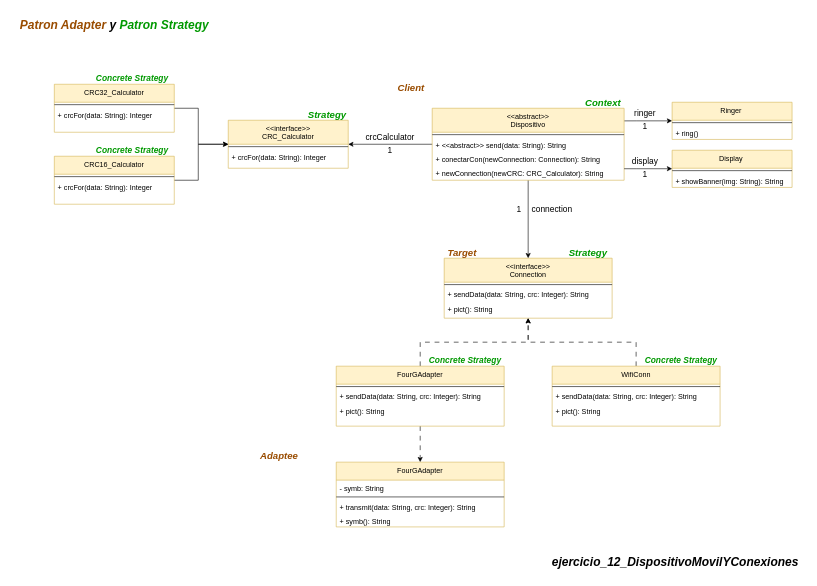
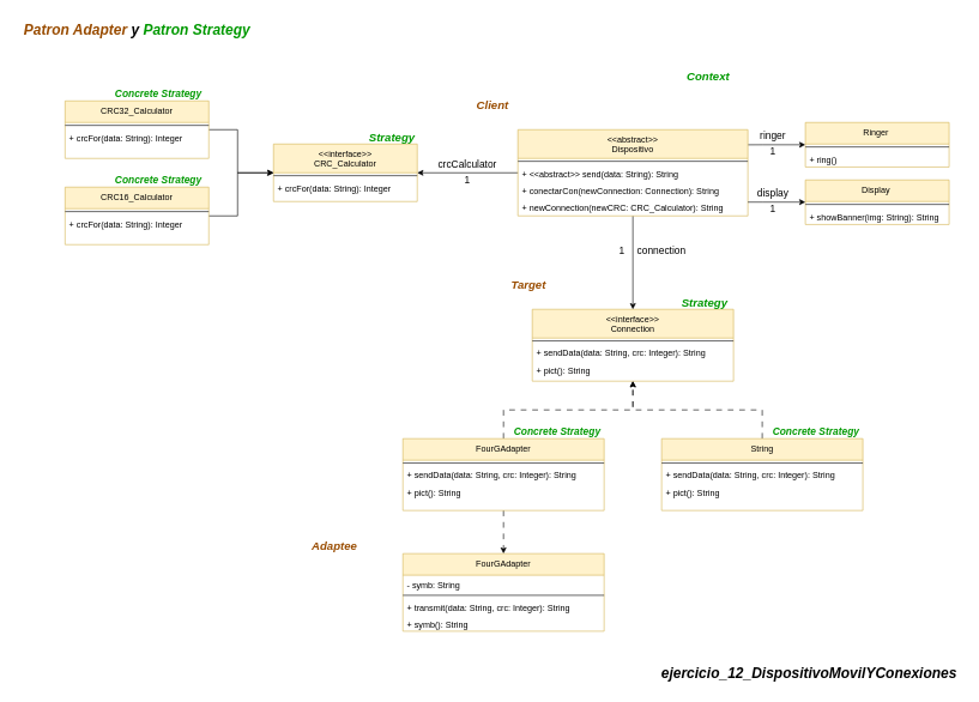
  <mxCell id="0" />
  <mxCell id="1" parent="0" />
  <mxCell id="2" value="&lt;&lt;interface&gt;&gt;&#10;Connection" style="swimlane;fontStyle=0;align=center;verticalAlign=top;childLayout=stackLayout;horizontal=1;startSize=40;horizontalStack=0;resizeParent=1;resizeLast=0;collapsible=1;marginBottom=0;rounded=0;shadow=0;strokeWidth=1;fillColor=#fff2cc;strokeColor=#d6b656;" vertex="1" parent="1"><mxGeometry x="740" y="430" width="280" height="100" as="geometry"><mxRectangle x="110" y="-20" width="160" height="26" as="alternateBounds" /></mxGeometry></mxCell>
  <mxCell id="3" value="" style="line;html=1;strokeWidth=1;align=left;verticalAlign=middle;spacingTop=-1;spacingLeft=3;spacingRight=3;rotatable=0;labelPosition=right;points=[];portConstraint=eastwest;" vertex="1" parent="2"><mxGeometry y="40" width="280" height="8" as="geometry" /></mxCell>
  <mxCell id="4" value="+ sendData(data: String, crc: Integer): String" style="text;align=left;verticalAlign=top;spacingLeft=4;spacingRight=4;overflow=hidden;rotatable=0;points=[[0,0.5],[1,0.5]];portConstraint=eastwest;rounded=0;shadow=0;html=0;" vertex="1" parent="2"><mxGeometry y="48" width="280" height="24" as="geometry" /></mxCell>
  <mxCell id="5" value="+ pict(): String" style="text;align=left;verticalAlign=top;spacingLeft=4;spacingRight=4;overflow=hidden;rotatable=0;points=[[0,0.5],[1,0.5]];portConstraint=eastwest;rounded=0;shadow=0;html=0;" vertex="1" parent="2"><mxGeometry y="72" width="280" height="16" as="geometry" /></mxCell>
  <mxCell id="6" value="&lt;&lt;interface&gt;&gt;&#10;CRC_Calculator" style="swimlane;fontStyle=0;align=center;verticalAlign=top;childLayout=stackLayout;horizontal=1;startSize=40;horizontalStack=0;resizeParent=1;resizeLast=0;collapsible=1;marginBottom=0;rounded=0;shadow=0;strokeWidth=1;fillColor=#fff2cc;strokeColor=#d6b656;" vertex="1" parent="1"><mxGeometry x="380" y="200" width="200" height="80" as="geometry"><mxRectangle x="110" y="-20" width="160" height="26" as="alternateBounds" /></mxGeometry></mxCell>
  <mxCell id="7" value="" style="line;html=1;strokeWidth=1;align=left;verticalAlign=middle;spacingTop=-1;spacingLeft=3;spacingRight=3;rotatable=0;labelPosition=right;points=[];portConstraint=eastwest;" vertex="1" parent="6"><mxGeometry y="40" width="200" height="8" as="geometry" /></mxCell>
  <mxCell id="8" value="+ crcFor(data: String): Integer" style="text;align=left;verticalAlign=top;spacingLeft=4;spacingRight=4;overflow=hidden;rotatable=0;points=[[0,0.5],[1,0.5]];portConstraint=eastwest;rounded=0;shadow=0;html=0;" vertex="1" parent="6"><mxGeometry y="48" width="200" height="24" as="geometry" /></mxCell>
  <mxCell id="9" style="edgeStyle=orthogonalEdgeStyle;rounded=0;orthogonalLoop=1;jettySize=auto;html=1;" edge="1" parent="1" source="12" target="6"><mxGeometry relative="1" as="geometry" /></mxCell>
  <mxCell id="10" style="edgeStyle=orthogonalEdgeStyle;rounded=0;orthogonalLoop=1;jettySize=auto;html=1;" edge="1" parent="1" target="25"><mxGeometry relative="1" as="geometry"><mxPoint x="1040" y="201.034" as="sourcePoint" /><Array as="points"><mxPoint x="1060" y="201" /><mxPoint x="1060" y="201" /></Array></mxGeometry></mxCell>
  <mxCell id="11" style="edgeStyle=orthogonalEdgeStyle;rounded=0;orthogonalLoop=1;jettySize=auto;html=1;entryX=0.5;entryY=0;entryDx=0;entryDy=0;" edge="1" parent="1" source="12" target="2"><mxGeometry relative="1" as="geometry" /></mxCell>
  <mxCell id="12" value="&lt;&lt;abstract&gt;&gt;&#10;Dispositivo" style="swimlane;fontStyle=0;align=center;verticalAlign=top;childLayout=stackLayout;horizontal=1;startSize=40;horizontalStack=0;resizeParent=1;resizeLast=0;collapsible=1;marginBottom=0;rounded=0;shadow=0;strokeWidth=1;fillColor=#fff2cc;strokeColor=#d6b656;" vertex="1" parent="1"><mxGeometry x="720" y="180" width="320" height="120" as="geometry"><mxRectangle x="110" y="-20" width="160" height="26" as="alternateBounds" /></mxGeometry></mxCell>
  <mxCell id="13" value="" style="line;html=1;strokeWidth=1;align=left;verticalAlign=middle;spacingTop=-1;spacingLeft=3;spacingRight=3;rotatable=0;labelPosition=right;points=[];portConstraint=eastwest;" vertex="1" parent="12"><mxGeometry y="40" width="320" height="8" as="geometry" /></mxCell>
  <mxCell id="14" value="+ &lt;&lt;abstract&gt;&gt; send(data: String): String" style="text;align=left;verticalAlign=top;spacingLeft=4;spacingRight=4;overflow=hidden;rotatable=0;points=[[0,0.5],[1,0.5]];portConstraint=eastwest;rounded=0;shadow=0;html=0;" vertex="1" parent="12"><mxGeometry y="48" width="320" height="24" as="geometry" /></mxCell>
  <mxCell id="15" value="+ conectarCon(newConnection: Connection): String" style="text;align=left;verticalAlign=top;spacingLeft=4;spacingRight=4;overflow=hidden;rotatable=0;points=[[0,0.5],[1,0.5]];portConstraint=eastwest;rounded=0;shadow=0;html=0;" vertex="1" parent="12"><mxGeometry y="72" width="320" height="24" as="geometry" /></mxCell>
  <mxCell id="16" value="+ newConnection(newCRC: CRC_Calculator): String" style="text;align=left;verticalAlign=top;spacingLeft=4;spacingRight=4;overflow=hidden;rotatable=0;points=[[0,0.5],[1,0.5]];portConstraint=eastwest;rounded=0;shadow=0;html=0;" vertex="1" parent="12"><mxGeometry y="96" width="320" height="24" as="geometry" /></mxCell>
  <mxCell id="17" style="edgeStyle=orthogonalEdgeStyle;rounded=0;orthogonalLoop=1;jettySize=auto;html=1;" edge="1" parent="1" source="18" target="6"><mxGeometry relative="1" as="geometry"><Array as="points"><mxPoint x="330" y="300" /><mxPoint x="330" y="240" /></Array></mxGeometry></mxCell>
  <mxCell id="18" value="CRC16_Calculator" style="swimlane;fontStyle=0;align=center;verticalAlign=top;childLayout=stackLayout;horizontal=1;startSize=30;horizontalStack=0;resizeParent=1;resizeLast=0;collapsible=1;marginBottom=0;rounded=0;shadow=0;strokeWidth=1;fillColor=#fff2cc;strokeColor=#d6b656;" vertex="1" parent="1"><mxGeometry x="90" y="260" width="200" height="80" as="geometry"><mxRectangle x="110" y="-20" width="160" height="26" as="alternateBounds" /></mxGeometry></mxCell>
  <mxCell id="19" value="" style="line;html=1;strokeWidth=1;align=left;verticalAlign=middle;spacingTop=-1;spacingLeft=3;spacingRight=3;rotatable=0;labelPosition=right;points=[];portConstraint=eastwest;" vertex="1" parent="18"><mxGeometry y="30" width="200" height="8" as="geometry" /></mxCell>
  <mxCell id="20" value="+ crcFor(data: String): Integer" style="text;align=left;verticalAlign=top;spacingLeft=4;spacingRight=4;overflow=hidden;rotatable=0;points=[[0,0.5],[1,0.5]];portConstraint=eastwest;rounded=0;shadow=0;html=0;" vertex="1" parent="18"><mxGeometry y="38" width="200" height="24" as="geometry" /></mxCell>
  <mxCell id="21" style="edgeStyle=orthogonalEdgeStyle;rounded=0;orthogonalLoop=1;jettySize=auto;html=1;entryX=0;entryY=0.5;entryDx=0;entryDy=0;" edge="1" parent="1" source="22" target="6"><mxGeometry relative="1" as="geometry"><Array as="points"><mxPoint x="330" y="180" /><mxPoint x="330" y="240" /></Array></mxGeometry></mxCell>
  <mxCell id="22" value="CRC32_Calculator" style="swimlane;fontStyle=0;align=center;verticalAlign=top;childLayout=stackLayout;horizontal=1;startSize=30;horizontalStack=0;resizeParent=1;resizeLast=0;collapsible=1;marginBottom=0;rounded=0;shadow=0;strokeWidth=1;fillColor=#fff2cc;strokeColor=#d6b656;" vertex="1" parent="1"><mxGeometry x="90" y="140" width="200" height="80" as="geometry"><mxRectangle x="110" y="-20" width="160" height="26" as="alternateBounds" /></mxGeometry></mxCell>
  <mxCell id="23" value="" style="line;html=1;strokeWidth=1;align=left;verticalAlign=middle;spacingTop=-1;spacingLeft=3;spacingRight=3;rotatable=0;labelPosition=right;points=[];portConstraint=eastwest;" vertex="1" parent="22"><mxGeometry y="30" width="200" height="8" as="geometry" /></mxCell>
  <mxCell id="24" value="+ crcFor(data: String): Integer" style="text;align=left;verticalAlign=top;spacingLeft=4;spacingRight=4;overflow=hidden;rotatable=0;points=[[0,0.5],[1,0.5]];portConstraint=eastwest;rounded=0;shadow=0;html=0;" vertex="1" parent="22"><mxGeometry y="38" width="200" height="24" as="geometry" /></mxCell>
  <mxCell id="25" value="Ringer " style="swimlane;fontStyle=0;align=center;verticalAlign=top;childLayout=stackLayout;horizontal=1;startSize=30;horizontalStack=0;resizeParent=1;resizeLast=0;collapsible=1;marginBottom=0;rounded=0;shadow=0;strokeWidth=1;fillColor=#fff2cc;strokeColor=#d6b656;" vertex="1" parent="1"><mxGeometry x="1120" y="170" width="200" height="62" as="geometry"><mxRectangle x="110" y="-20" width="160" height="26" as="alternateBounds" /></mxGeometry></mxCell>
  <mxCell id="26" value="" style="line;html=1;strokeWidth=1;align=left;verticalAlign=middle;spacingTop=-1;spacingLeft=3;spacingRight=3;rotatable=0;labelPosition=right;points=[];portConstraint=eastwest;" vertex="1" parent="25"><mxGeometry y="30" width="200" height="8" as="geometry" /></mxCell>
  <mxCell id="27" value="+ ring()" style="text;align=left;verticalAlign=top;spacingLeft=4;spacingRight=4;overflow=hidden;rotatable=0;points=[[0,0.5],[1,0.5]];portConstraint=eastwest;rounded=0;shadow=0;html=0;" vertex="1" parent="25"><mxGeometry y="38" width="200" height="24" as="geometry" /></mxCell>
  <mxCell id="28" value="Display " style="swimlane;fontStyle=0;align=center;verticalAlign=top;childLayout=stackLayout;horizontal=1;startSize=30;horizontalStack=0;resizeParent=1;resizeLast=0;collapsible=1;marginBottom=0;rounded=0;shadow=0;strokeWidth=1;fillColor=#fff2cc;strokeColor=#d6b656;" vertex="1" parent="1"><mxGeometry x="1120" y="250" width="200" height="62" as="geometry"><mxRectangle x="110" y="-20" width="160" height="26" as="alternateBounds" /></mxGeometry></mxCell>
  <mxCell id="29" value="" style="line;html=1;strokeWidth=1;align=left;verticalAlign=middle;spacingTop=-1;spacingLeft=3;spacingRight=3;rotatable=0;labelPosition=right;points=[];portConstraint=eastwest;" vertex="1" parent="28"><mxGeometry y="30" width="200" height="8" as="geometry" /></mxCell>
  <mxCell id="30" value="+ showBanner(img: String): String" style="text;align=left;verticalAlign=top;spacingLeft=4;spacingRight=4;overflow=hidden;rotatable=0;points=[[0,0.5],[1,0.5]];portConstraint=eastwest;rounded=0;shadow=0;html=0;" vertex="1" parent="28"><mxGeometry y="38" width="200" height="24" as="geometry" /></mxCell>
  <mxCell id="31" style="edgeStyle=orthogonalEdgeStyle;rounded=0;orthogonalLoop=1;jettySize=auto;html=1;" edge="1" parent="1"><mxGeometry relative="1" as="geometry"><mxPoint x="1040" y="280.8" as="sourcePoint" /><mxPoint x="1120" y="280.8" as="targetPoint" /><Array as="points"><mxPoint x="1060" y="280.8" /><mxPoint x="1060" y="280.8" /></Array></mxGeometry></mxCell>
  <mxCell id="32" value="display" style="text;html=1;align=center;verticalAlign=middle;whiteSpace=wrap;rounded=0;fontSize=14;" vertex="1" parent="1"><mxGeometry x="1050" y="260" width="50" height="15" as="geometry" /></mxCell>
  <mxCell id="33" value="ringer" style="text;html=1;align=center;verticalAlign=middle;whiteSpace=wrap;rounded=0;fontSize=14;" vertex="1" parent="1"><mxGeometry x="1050" y="180" width="50" height="15" as="geometry" /></mxCell>
  <mxCell id="34" value="1" style="text;html=1;align=center;verticalAlign=middle;whiteSpace=wrap;rounded=0;fontSize=14;" vertex="1" parent="1"><mxGeometry x="1050" y="200" width="50" height="20" as="geometry" /></mxCell>
  <mxCell id="35" value="1" style="text;html=1;align=center;verticalAlign=middle;whiteSpace=wrap;rounded=0;fontSize=14;" vertex="1" parent="1"><mxGeometry x="1050" y="280" width="50" height="20" as="geometry" /></mxCell>
  <mxCell id="36" value="connection" style="text;html=1;align=center;verticalAlign=middle;whiteSpace=wrap;rounded=0;fontSize=14;" vertex="1" parent="1"><mxGeometry x="890" y="340" width="60" height="15" as="geometry" /></mxCell>
  <mxCell id="37" value="1" style="text;html=1;align=center;verticalAlign=middle;whiteSpace=wrap;rounded=0;fontSize=14;" vertex="1" parent="1"><mxGeometry x="850" y="337.5" width="30" height="20" as="geometry" /></mxCell>
  <mxCell id="38" value="crcCalculator" style="text;html=1;align=center;verticalAlign=middle;whiteSpace=wrap;rounded=0;fontSize=14;" vertex="1" parent="1"><mxGeometry x="610" y="220" width="80" height="15" as="geometry" /></mxCell>
  <mxCell id="39" value="1" style="text;html=1;align=center;verticalAlign=middle;whiteSpace=wrap;rounded=0;fontSize=14;" vertex="1" parent="1"><mxGeometry x="625" y="240" width="50" height="20" as="geometry" /></mxCell>
  <mxCell id="40" style="edgeStyle=orthogonalEdgeStyle;rounded=0;orthogonalLoop=1;jettySize=auto;html=1;dashed=1;dashPattern=8 8;" edge="1" parent="1" source="42" target="2"><mxGeometry relative="1" as="geometry" /></mxCell>
  <mxCell id="41" style="edgeStyle=orthogonalEdgeStyle;rounded=0;orthogonalLoop=1;jettySize=auto;html=1;entryX=0.5;entryY=0;entryDx=0;entryDy=0;dashed=1;dashPattern=8 8;" edge="1" parent="1" source="42" target="46"><mxGeometry relative="1" as="geometry" /></mxCell>
  <mxCell id="42" value="FourGAdapter" style="swimlane;fontStyle=0;align=center;verticalAlign=top;childLayout=stackLayout;horizontal=1;startSize=30;horizontalStack=0;resizeParent=1;resizeLast=0;collapsible=1;marginBottom=0;rounded=0;shadow=0;strokeWidth=1;fillColor=#fff2cc;strokeColor=#d6b656;" vertex="1" parent="1"><mxGeometry x="560" y="610" width="280" height="100" as="geometry"><mxRectangle x="110" y="-20" width="160" height="26" as="alternateBounds" /></mxGeometry></mxCell>
  <mxCell id="43" value="" style="line;html=1;strokeWidth=1;align=left;verticalAlign=middle;spacingTop=-1;spacingLeft=3;spacingRight=3;rotatable=0;labelPosition=right;points=[];portConstraint=eastwest;" vertex="1" parent="42"><mxGeometry y="30" width="280" height="8" as="geometry" /></mxCell>
  <mxCell id="44" value="+ sendData(data: String, crc: Integer): String" style="text;align=left;verticalAlign=top;spacingLeft=4;spacingRight=4;overflow=hidden;rotatable=0;points=[[0,0.5],[1,0.5]];portConstraint=eastwest;rounded=0;shadow=0;html=0;" vertex="1" parent="42"><mxGeometry y="38" width="280" height="24" as="geometry" /></mxCell>
  <mxCell id="45" value="+ pict(): String" style="text;align=left;verticalAlign=top;spacingLeft=4;spacingRight=4;overflow=hidden;rotatable=0;points=[[0,0.5],[1,0.5]];portConstraint=eastwest;rounded=0;shadow=0;html=0;" vertex="1" parent="42"><mxGeometry y="62" width="280" height="22" as="geometry" /></mxCell>
  <mxCell id="46" value="FourGAdapter" style="swimlane;fontStyle=0;align=center;verticalAlign=top;childLayout=stackLayout;horizontal=1;startSize=30;horizontalStack=0;resizeParent=1;resizeLast=0;collapsible=1;marginBottom=0;rounded=0;shadow=0;strokeWidth=1;fillColor=#fff2cc;strokeColor=#d6b656;" vertex="1" parent="1"><mxGeometry x="560" y="770" width="280" height="108" as="geometry"><mxRectangle x="110" y="-20" width="160" height="26" as="alternateBounds" /></mxGeometry></mxCell>
  <mxCell id="47" value="- symb: String" style="text;align=left;verticalAlign=top;spacingLeft=4;spacingRight=4;overflow=hidden;rotatable=0;points=[[0,0.5],[1,0.5]];portConstraint=eastwest;rounded=0;shadow=0;html=0;" vertex="1" parent="46"><mxGeometry y="30" width="280" height="24" as="geometry" /></mxCell>
  <mxCell id="48" value="" style="line;html=1;strokeWidth=1;align=left;verticalAlign=middle;spacingTop=-1;spacingLeft=3;spacingRight=3;rotatable=0;labelPosition=right;points=[];portConstraint=eastwest;" vertex="1" parent="46"><mxGeometry y="54" width="280" height="8" as="geometry" /></mxCell>
  <mxCell id="49" value="+ transmit(data: String, crc: Integer): String" style="text;align=left;verticalAlign=top;spacingLeft=4;spacingRight=4;overflow=hidden;rotatable=0;points=[[0,0.5],[1,0.5]];portConstraint=eastwest;rounded=0;shadow=0;html=0;" vertex="1" parent="46"><mxGeometry y="62" width="280" height="24" as="geometry" /></mxCell>
  <mxCell id="50" value="+ symb(): String" style="text;align=left;verticalAlign=top;spacingLeft=4;spacingRight=4;overflow=hidden;rotatable=0;points=[[0,0.5],[1,0.5]];portConstraint=eastwest;rounded=0;shadow=0;html=0;" vertex="1" parent="46"><mxGeometry y="86" width="280" height="22" as="geometry" /></mxCell>
  <mxCell id="51" style="edgeStyle=orthogonalEdgeStyle;rounded=0;orthogonalLoop=1;jettySize=auto;html=1;dashed=1;dashPattern=8 8;" edge="1" parent="1" source="52" target="2"><mxGeometry relative="1" as="geometry" /></mxCell>
- <mxCell id="52" value="WifiConn" style="swimlane;fontStyle=0;align=center;verticalAlign=top;childLayout=stackLayout;horizontal=1;startSize=30;horizontalStack=0;resizeParent=1;resizeLast=0;collapsible=1;marginBottom=0;rounded=0;shadow=0;strokeWidth=1;fillColor=#fff2cc;strokeColor=#d6b656;" vertex="1" parent="1"><mxGeometry x="920" y="610" width="280" height="100" as="geometry"><mxRectangle x="110" y="-20" width="160" height="26" as="alternateBounds" /></mxGeometry></mxCell>
+ <mxCell id="52" value="String" style="swimlane;fontStyle=0;align=center;verticalAlign=top;childLayout=stackLayout;horizontal=1;startSize=30;horizontalStack=0;resizeParent=1;resizeLast=0;collapsible=1;marginBottom=0;rounded=0;shadow=0;strokeWidth=1;fillColor=#fff2cc;strokeColor=#d6b656;" vertex="1" parent="1"><mxGeometry x="920" y="610" width="280" height="100" as="geometry"><mxRectangle x="110" y="-20" width="160" height="26" as="alternateBounds" /></mxGeometry></mxCell>
  <mxCell id="53" value="" style="line;html=1;strokeWidth=1;align=left;verticalAlign=middle;spacingTop=-1;spacingLeft=3;spacingRight=3;rotatable=0;labelPosition=right;points=[];portConstraint=eastwest;" vertex="1" parent="52"><mxGeometry y="30" width="280" height="8" as="geometry" /></mxCell>
  <mxCell id="54" value="+ sendData(data: String, crc: Integer): String" style="text;align=left;verticalAlign=top;spacingLeft=4;spacingRight=4;overflow=hidden;rotatable=0;points=[[0,0.5],[1,0.5]];portConstraint=eastwest;rounded=0;shadow=0;html=0;" vertex="1" parent="52"><mxGeometry y="38" width="280" height="24" as="geometry" /></mxCell>
  <mxCell id="55" value="+ pict(): String" style="text;align=left;verticalAlign=top;spacingLeft=4;spacingRight=4;overflow=hidden;rotatable=0;points=[[0,0.5],[1,0.5]];portConstraint=eastwest;rounded=0;shadow=0;html=0;" vertex="1" parent="52"><mxGeometry y="62" width="280" height="22" as="geometry" /></mxCell>
  <mxCell id="56" value="&lt;font style=&quot;font-size: 16px;&quot;&gt;&lt;b style=&quot;font-size: 16px;&quot;&gt;&lt;i style=&quot;font-size: 16px;&quot;&gt;Adaptee&lt;/i&gt;&lt;/b&gt;&lt;/font&gt;" style="text;html=1;align=center;verticalAlign=middle;whiteSpace=wrap;rounded=0;fontSize=16;fontColor=#994C00;" vertex="1" parent="1"><mxGeometry x="430" y="750" width="70" height="20" as="geometry" /></mxCell>
  <mxCell id="57" value="&lt;font style=&quot;font-size: 14px;&quot;&gt;&lt;b style=&quot;font-size: 14px;&quot;&gt;&lt;i style=&quot;font-size: 14px;&quot;&gt;Concrete Strategy&lt;/i&gt;&lt;/b&gt;&lt;/font&gt;" style="text;html=1;align=center;verticalAlign=middle;whiteSpace=wrap;rounded=0;fontSize=14;fontColor=#009900;" vertex="1" parent="1"><mxGeometry x="1065" y="590" width="140" height="20" as="geometry" /></mxCell>
  <mxCell id="58" value="&lt;font style=&quot;font-size: 14px;&quot;&gt;&lt;b style=&quot;font-size: 14px;&quot;&gt;&lt;i style=&quot;font-size: 14px;&quot;&gt;Concrete Strategy&lt;/i&gt;&lt;/b&gt;&lt;/font&gt;" style="text;html=1;align=center;verticalAlign=middle;whiteSpace=wrap;rounded=0;fontSize=14;fontColor=#009900;" vertex="1" parent="1"><mxGeometry x="705" y="590" width="140" height="20" as="geometry" /></mxCell>
- <mxCell id="59" value="&lt;font style=&quot;font-size: 16px;&quot;&gt;&lt;b style=&quot;font-size: 16px;&quot;&gt;&lt;i style=&quot;font-size: 16px;&quot;&gt;Target&lt;/i&gt;&lt;/b&gt;&lt;/font&gt;" style="text;html=1;align=center;verticalAlign=middle;whiteSpace=wrap;rounded=0;fontSize=16;fontColor=#994C00;" vertex="1" parent="1"><mxGeometry x="740" y="410" width="60" height="20" as="geometry" /></mxCell>
+ <mxCell id="59" value="&lt;font style=&quot;font-size: 16px;&quot;&gt;&lt;b style=&quot;font-size: 16px;&quot;&gt;&lt;i style=&quot;font-size: 16px;&quot;&gt;Target&lt;/i&gt;&lt;/b&gt;&lt;/font&gt;" style="text;html=1;align=center;verticalAlign=middle;whiteSpace=wrap;rounded=0;fontSize=16;fontColor=#994C00;" vertex="1" parent="1"><mxGeometry x="705" y="385" width="60" height="20" as="geometry" /></mxCell>
  <mxCell id="60" value="&lt;font style=&quot;font-size: 16px;&quot;&gt;&lt;b style=&quot;font-size: 16px;&quot;&gt;&lt;i style=&quot;font-size: 16px;&quot;&gt;Strategy&lt;/i&gt;&lt;/b&gt;&lt;/font&gt;" style="text;html=1;align=center;verticalAlign=middle;whiteSpace=wrap;rounded=0;fontSize=16;fontColor=#009900;" vertex="1" parent="1"><mxGeometry x="945" y="410" width="70" height="20" as="geometry" /></mxCell>
- <mxCell id="61" value="&lt;font color=&quot;#009900&quot; style=&quot;font-size: 16px;&quot;&gt;&lt;b style=&quot;font-size: 16px;&quot;&gt;&lt;i style=&quot;font-size: 16px;&quot;&gt;Context&lt;/i&gt;&lt;/b&gt;&lt;/font&gt;" style="text;html=1;align=center;verticalAlign=middle;whiteSpace=wrap;rounded=0;fontSize=16;" vertex="1" parent="1"><mxGeometry x="970" y="160" width="70" height="20" as="geometry" /></mxCell>
+ <mxCell id="61" value="&lt;font color=&quot;#009900&quot; style=&quot;font-size: 16px;&quot;&gt;&lt;b style=&quot;font-size: 16px;&quot;&gt;&lt;i style=&quot;font-size: 16px;&quot;&gt;Context&lt;/i&gt;&lt;/b&gt;&lt;/font&gt;" style="text;html=1;align=center;verticalAlign=middle;whiteSpace=wrap;rounded=0;fontSize=16;" vertex="1" parent="1"><mxGeometry x="950" y="95" width="70" height="20" as="geometry" /></mxCell>
  <mxCell id="62" value="&lt;font style=&quot;font-size: 16px;&quot;&gt;&lt;b style=&quot;font-size: 16px;&quot;&gt;&lt;i style=&quot;font-size: 16px;&quot;&gt;Client&lt;/i&gt;&lt;/b&gt;&lt;/font&gt;" style="text;html=1;align=center;verticalAlign=middle;whiteSpace=wrap;rounded=0;fontSize=16;fontColor=#994C00;" vertex="1" parent="1"><mxGeometry x="655" y="135" width="60" height="20" as="geometry" /></mxCell>
  <mxCell id="63" value="&lt;font style=&quot;font-size: 16px;&quot;&gt;&lt;b style=&quot;font-size: 16px;&quot;&gt;&lt;i style=&quot;font-size: 16px;&quot;&gt;Strategy&lt;/i&gt;&lt;/b&gt;&lt;/font&gt;" style="text;html=1;align=center;verticalAlign=middle;whiteSpace=wrap;rounded=0;fontSize=16;fontColor=#009900;" vertex="1" parent="1"><mxGeometry x="510" y="180" width="70" height="20" as="geometry" /></mxCell>
  <mxCell id="64" value="&lt;font style=&quot;font-size: 14px;&quot;&gt;&lt;b style=&quot;font-size: 14px;&quot;&gt;&lt;i style=&quot;font-size: 14px;&quot;&gt;Concrete Strategy&lt;/i&gt;&lt;/b&gt;&lt;/font&gt;" style="text;html=1;align=center;verticalAlign=middle;whiteSpace=wrap;rounded=0;fontSize=14;fontColor=#009900;" vertex="1" parent="1"><mxGeometry x="150" y="120" width="140" height="20" as="geometry" /></mxCell>
  <mxCell id="65" value="&lt;font style=&quot;font-size: 14px;&quot;&gt;&lt;b style=&quot;font-size: 14px;&quot;&gt;&lt;i style=&quot;font-size: 14px;&quot;&gt;Concrete Strategy&lt;/i&gt;&lt;/b&gt;&lt;/font&gt;" style="text;html=1;align=center;verticalAlign=middle;whiteSpace=wrap;rounded=0;fontSize=14;fontColor=#009900;" vertex="1" parent="1"><mxGeometry x="150" y="240" width="140" height="20" as="geometry" /></mxCell>
  <mxCell id="66" value="&lt;b&gt;&lt;i&gt;&lt;font style=&quot;font-size: 20px;&quot;&gt;&lt;font color=&quot;#994c00&quot;&gt;Patron Adapter&lt;/font&gt; y&amp;nbsp;&lt;/font&gt;&lt;/i&gt;&lt;/b&gt;&lt;b style=&quot;&quot;&gt;&lt;i&gt;&lt;font color=&quot;#009900&quot; style=&quot;font-size: 20px;&quot;&gt;Patron Strategy&lt;/font&gt;&lt;/i&gt;&lt;/b&gt;" style="text;html=1;align=center;verticalAlign=middle;resizable=0;points=[];autosize=1;strokeColor=none;fillColor=none;" vertex="1" parent="1"><mxGeometry x="20" y="20" width="340" height="40" as="geometry" /></mxCell>
  <mxCell id="67" value="&lt;span style=&quot;font-size: 20px;&quot;&gt;&lt;b&gt;&lt;i&gt;ejercicio_12_DispositivoMovilYConexiones&lt;/i&gt;&lt;/b&gt;&lt;/span&gt;" style="text;html=1;align=center;verticalAlign=middle;resizable=0;points=[];autosize=1;strokeColor=none;fillColor=none;" vertex="1" parent="1"><mxGeometry x="910" y="915" width="430" height="40" as="geometry" /></mxCell>
